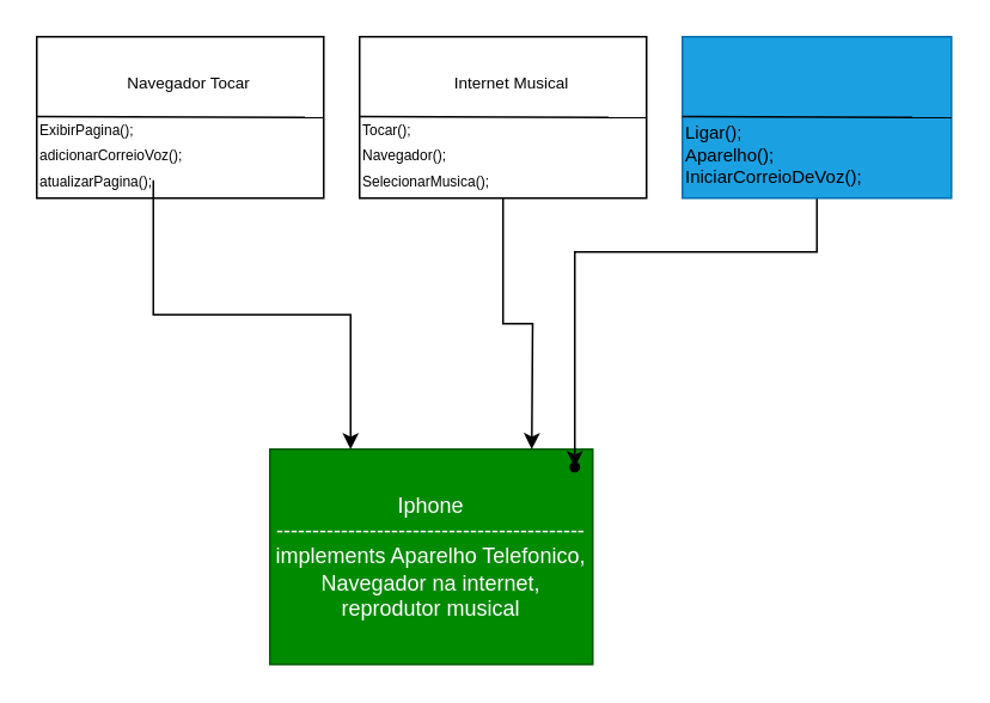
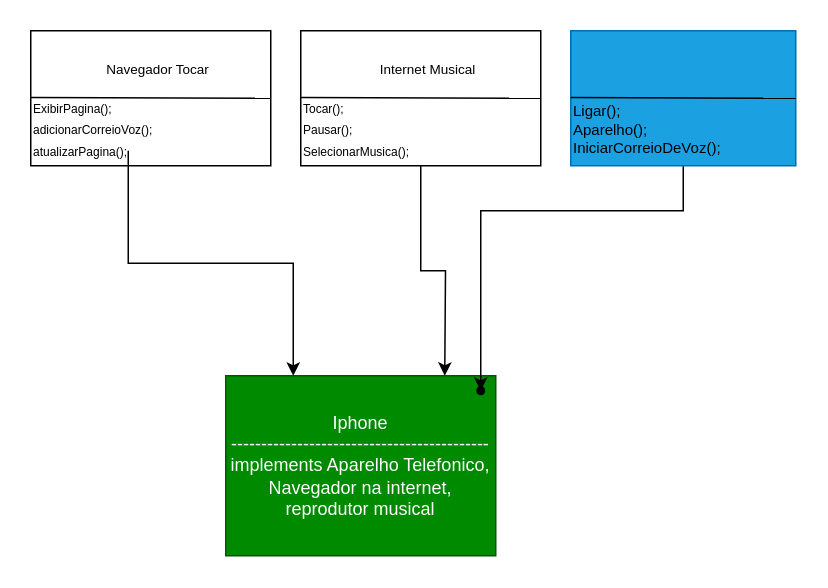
  <mxCell id="0" />
  <mxCell id="1" parent="0" />
  <mxCell id="2" value="Iphone&lt;div&gt;-------------------------------------------&lt;/div&gt;&lt;div&gt;implements Aparelho Telefonico, Navegador na internet, reprodutor musical&lt;/div&gt;" style="rounded=0;whiteSpace=wrap;html=1;fillColor=#008a00;strokeColor=#005700;fontColor=#ffffff;" vertex="1" parent="1"><mxGeometry x="150" y="250" width="180" height="120" as="geometry" /></mxCell>
  <mxCell id="3" value="" style="edgeStyle=orthogonalEdgeStyle;rounded=0;orthogonalLoop=1;jettySize=auto;html=1;" edge="1" parent="1" source="4"><mxGeometry relative="1" as="geometry"><mxPoint x="296" y="250" as="targetPoint" /></mxGeometry></mxCell>
  <mxCell id="4" value="" style="rounded=0;whiteSpace=wrap;html=1;" vertex="1" parent="1"><mxGeometry x="200" y="20" width="160" height="90" as="geometry" /></mxCell>
  <mxCell id="5" value="" style="endArrow=none;html=1;rounded=0;entryX=1;entryY=0.5;entryDx=0;entryDy=0;" edge="1" parent="1" target="4"><mxGeometry width="50" height="50" relative="1" as="geometry"><mxPoint x="200" y="64.5" as="sourcePoint" /><mxPoint x="360" y="65.5" as="targetPoint" /></mxGeometry></mxCell>
  <mxCell id="6" value="&lt;font style=&quot;font-size: 9px;&quot;&gt;Internet Musical&lt;/font&gt;" style="text;html=1;align=center;verticalAlign=middle;whiteSpace=wrap;rounded=0;" vertex="1" parent="1"><mxGeometry x="240" y="30" width="90" height="30" as="geometry" /></mxCell>
- <mxCell id="7" value="&lt;font style=&quot;font-size: 8px;&quot;&gt;Tocar();&lt;/font&gt;&lt;div&gt;&lt;font style=&quot;font-size: 8px;&quot;&gt;Navegador();&lt;/font&gt;&lt;/div&gt;&lt;div&gt;&lt;font style=&quot;font-size: 8px;&quot;&gt;SelecionarMusica();&lt;/font&gt;&lt;/div&gt;" style="text;html=1;align=left;verticalAlign=middle;whiteSpace=wrap;rounded=0;" vertex="1" parent="1"><mxGeometry x="200" y="70" width="130" height="30" as="geometry" /></mxCell>
+ <mxCell id="7" value="&lt;font style=&quot;font-size: 8px;&quot;&gt;Tocar();&lt;/font&gt;&lt;div&gt;&lt;font style=&quot;font-size: 8px;&quot;&gt;Pausar();&lt;/font&gt;&lt;/div&gt;&lt;div&gt;&lt;font style=&quot;font-size: 8px;&quot;&gt;SelecionarMusica();&lt;/font&gt;&lt;/div&gt;" style="text;html=1;align=left;verticalAlign=middle;whiteSpace=wrap;rounded=0;" vertex="1" parent="1"><mxGeometry x="200" y="70" width="130" height="30" as="geometry" /></mxCell>
  <mxCell id="8" value="" style="edgeStyle=orthogonalEdgeStyle;rounded=0;orthogonalLoop=1;jettySize=auto;html=1;" edge="1" parent="1" source="9" target="17"><mxGeometry relative="1" as="geometry"><Array as="points"><mxPoint x="455" y="140" /><mxPoint x="320" y="140" /></Array></mxGeometry></mxCell>
  <mxCell id="9" value="" style="rounded=0;whiteSpace=wrap;html=1;fillColor=#1ba1e2;fontColor=#ffffff;strokeColor=#006EAF;" vertex="1" parent="1"><mxGeometry x="380" y="20" width="150" height="90" as="geometry" /></mxCell>
  <mxCell id="10" value="" style="endArrow=none;html=1;rounded=0;entryX=1;entryY=0.5;entryDx=0;entryDy=0;" edge="1" parent="1" target="9"><mxGeometry width="50" height="50" relative="1" as="geometry"><mxPoint x="380" y="64.5" as="sourcePoint" /><mxPoint x="540" y="65" as="targetPoint" /></mxGeometry></mxCell>
  <mxCell id="11" value="&lt;font style=&quot;font-size: 10px;&quot;&gt;Ligar();&lt;/font&gt;&lt;div style=&quot;font-size: 10px;&quot;&gt;&lt;font style=&quot;font-size: 10px;&quot;&gt;Aparelho();&lt;/font&gt;&lt;/div&gt;&lt;div style=&quot;font-size: 10px;&quot;&gt;&lt;font style=&quot;font-size: 10px;&quot;&gt;IniciarCorreioDeVoz();&lt;/font&gt;&lt;/div&gt;" style="text;html=1;align=left;verticalAlign=middle;whiteSpace=wrap;rounded=0;" vertex="1" parent="1"><mxGeometry x="380" y="70" width="60" height="30" as="geometry" /></mxCell>
  <mxCell id="12" value="" style="rounded=0;whiteSpace=wrap;html=1;" vertex="1" parent="1"><mxGeometry x="20" y="20" width="160" height="90" as="geometry" /></mxCell>
  <mxCell id="13" value="" style="endArrow=none;html=1;rounded=0;entryX=1;entryY=0.5;entryDx=0;entryDy=0;" edge="1" parent="1" target="12"><mxGeometry width="50" height="50" relative="1" as="geometry"><mxPoint x="20" y="64.5" as="sourcePoint" /><mxPoint x="180" y="65.5" as="targetPoint" /></mxGeometry></mxCell>
  <mxCell id="14" value="&lt;font style=&quot;font-size: 9px;&quot;&gt;Navegador Tocar&lt;/font&gt;" style="text;html=1;align=center;verticalAlign=middle;whiteSpace=wrap;rounded=0;" vertex="1" parent="1"><mxGeometry x="60" y="30" width="90" height="30" as="geometry" /></mxCell>
  <mxCell id="15" style="edgeStyle=orthogonalEdgeStyle;rounded=0;orthogonalLoop=1;jettySize=auto;html=1;entryX=0.25;entryY=0;entryDx=0;entryDy=0;" edge="1" parent="1" source="16" target="2"><mxGeometry relative="1" as="geometry" /></mxCell>
  <mxCell id="16" value="&lt;font style=&quot;font-size: 8px;&quot;&gt;ExibirPagina();&lt;/font&gt;&lt;div&gt;&lt;font style=&quot;font-size: 8px;&quot;&gt;adicionarCorreioVoz();&lt;/font&gt;&lt;/div&gt;&lt;div&gt;&lt;font style=&quot;font-size: 8px;&quot;&gt;atualizarPagina();&lt;/font&gt;&lt;/div&gt;" style="text;html=1;align=left;verticalAlign=middle;whiteSpace=wrap;rounded=0;" vertex="1" parent="1"><mxGeometry x="20" y="70" width="130" height="30" as="geometry" /></mxCell>
  <mxCell id="17" value="" style="shape=waypoint;sketch=0;size=6;pointerEvents=1;points=[];fillColor=default;resizable=0;rotatable=0;perimeter=centerPerimeter;snapToPoint=1;rounded=0;" vertex="1" parent="1"><mxGeometry x="310" y="250" width="20" height="20" as="geometry" /></mxCell>
